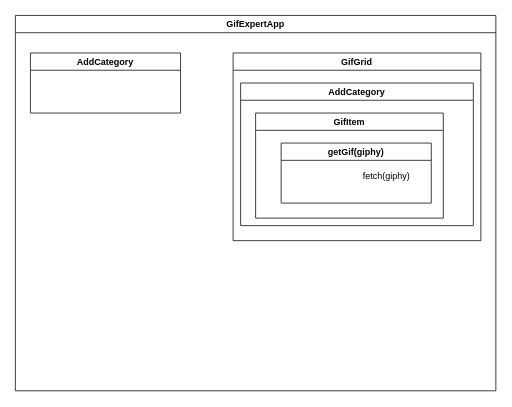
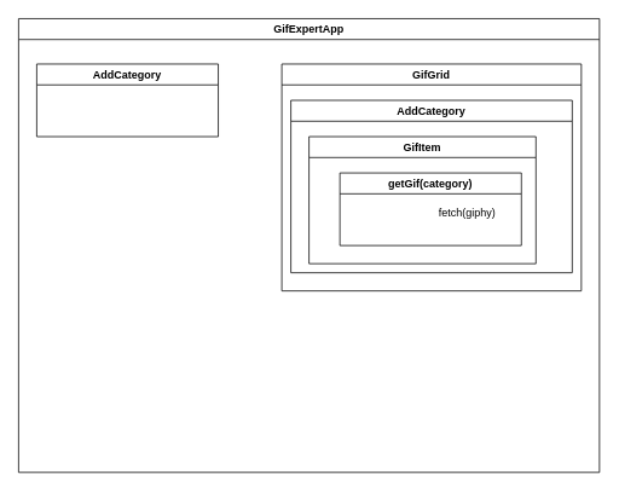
  <mxCell id="0" />
  <mxCell id="1" parent="0" />
  <mxCell id="2" value="GifExpertApp" style="swimlane;" vertex="1" parent="1"><mxGeometry x="20" y="20" width="640" height="500" as="geometry"><mxRectangle x="40" y="40" width="120" height="30" as="alternateBounds" /></mxGeometry></mxCell>
  <mxCell id="3" value="AddCategory" style="swimlane;" vertex="1" parent="2"><mxGeometry x="20" y="50" width="200" height="80" as="geometry"><mxRectangle x="10" y="40" width="120" height="30" as="alternateBounds" /></mxGeometry></mxCell>
  <mxCell id="4" value="GifGrid" style="swimlane;" vertex="1" parent="2"><mxGeometry x="290" y="50" width="330" height="250" as="geometry"><mxRectangle x="10" y="50" width="120" height="30" as="alternateBounds" /></mxGeometry></mxCell>
  <mxCell id="5" value="AddCategory" style="swimlane;" vertex="1" parent="4"><mxGeometry x="10" y="40" width="310" height="190" as="geometry"><mxRectangle x="10" y="40" width="120" height="30" as="alternateBounds" /></mxGeometry></mxCell>
  <mxCell id="6" value="GifItem" style="swimlane;" vertex="1" parent="5"><mxGeometry x="20" y="40" width="250" height="140" as="geometry"><mxRectangle x="10" y="50" width="120" height="30" as="alternateBounds" /></mxGeometry></mxCell>
- <mxCell id="7" value="getGif(giphy)" style="swimlane;" vertex="1" parent="6"><mxGeometry x="34" y="40" width="200" height="80" as="geometry"><mxRectangle x="10" y="50" width="120" height="30" as="alternateBounds" /></mxGeometry></mxCell>
+ <mxCell id="7" value="getGif(category)" style="swimlane;" vertex="1" parent="6"><mxGeometry x="34" y="40" width="200" height="80" as="geometry"><mxRectangle x="10" y="50" width="120" height="30" as="alternateBounds" /></mxGeometry></mxCell>
  <mxCell id="8" value="fetch(giphy)" style="text;html=1;align=center;verticalAlign=middle;resizable=0;points=[];autosize=1;strokeColor=none;fillColor=none;" vertex="1" parent="7"><mxGeometry x="95" y="30" width="90" height="30" as="geometry" /></mxCell>
